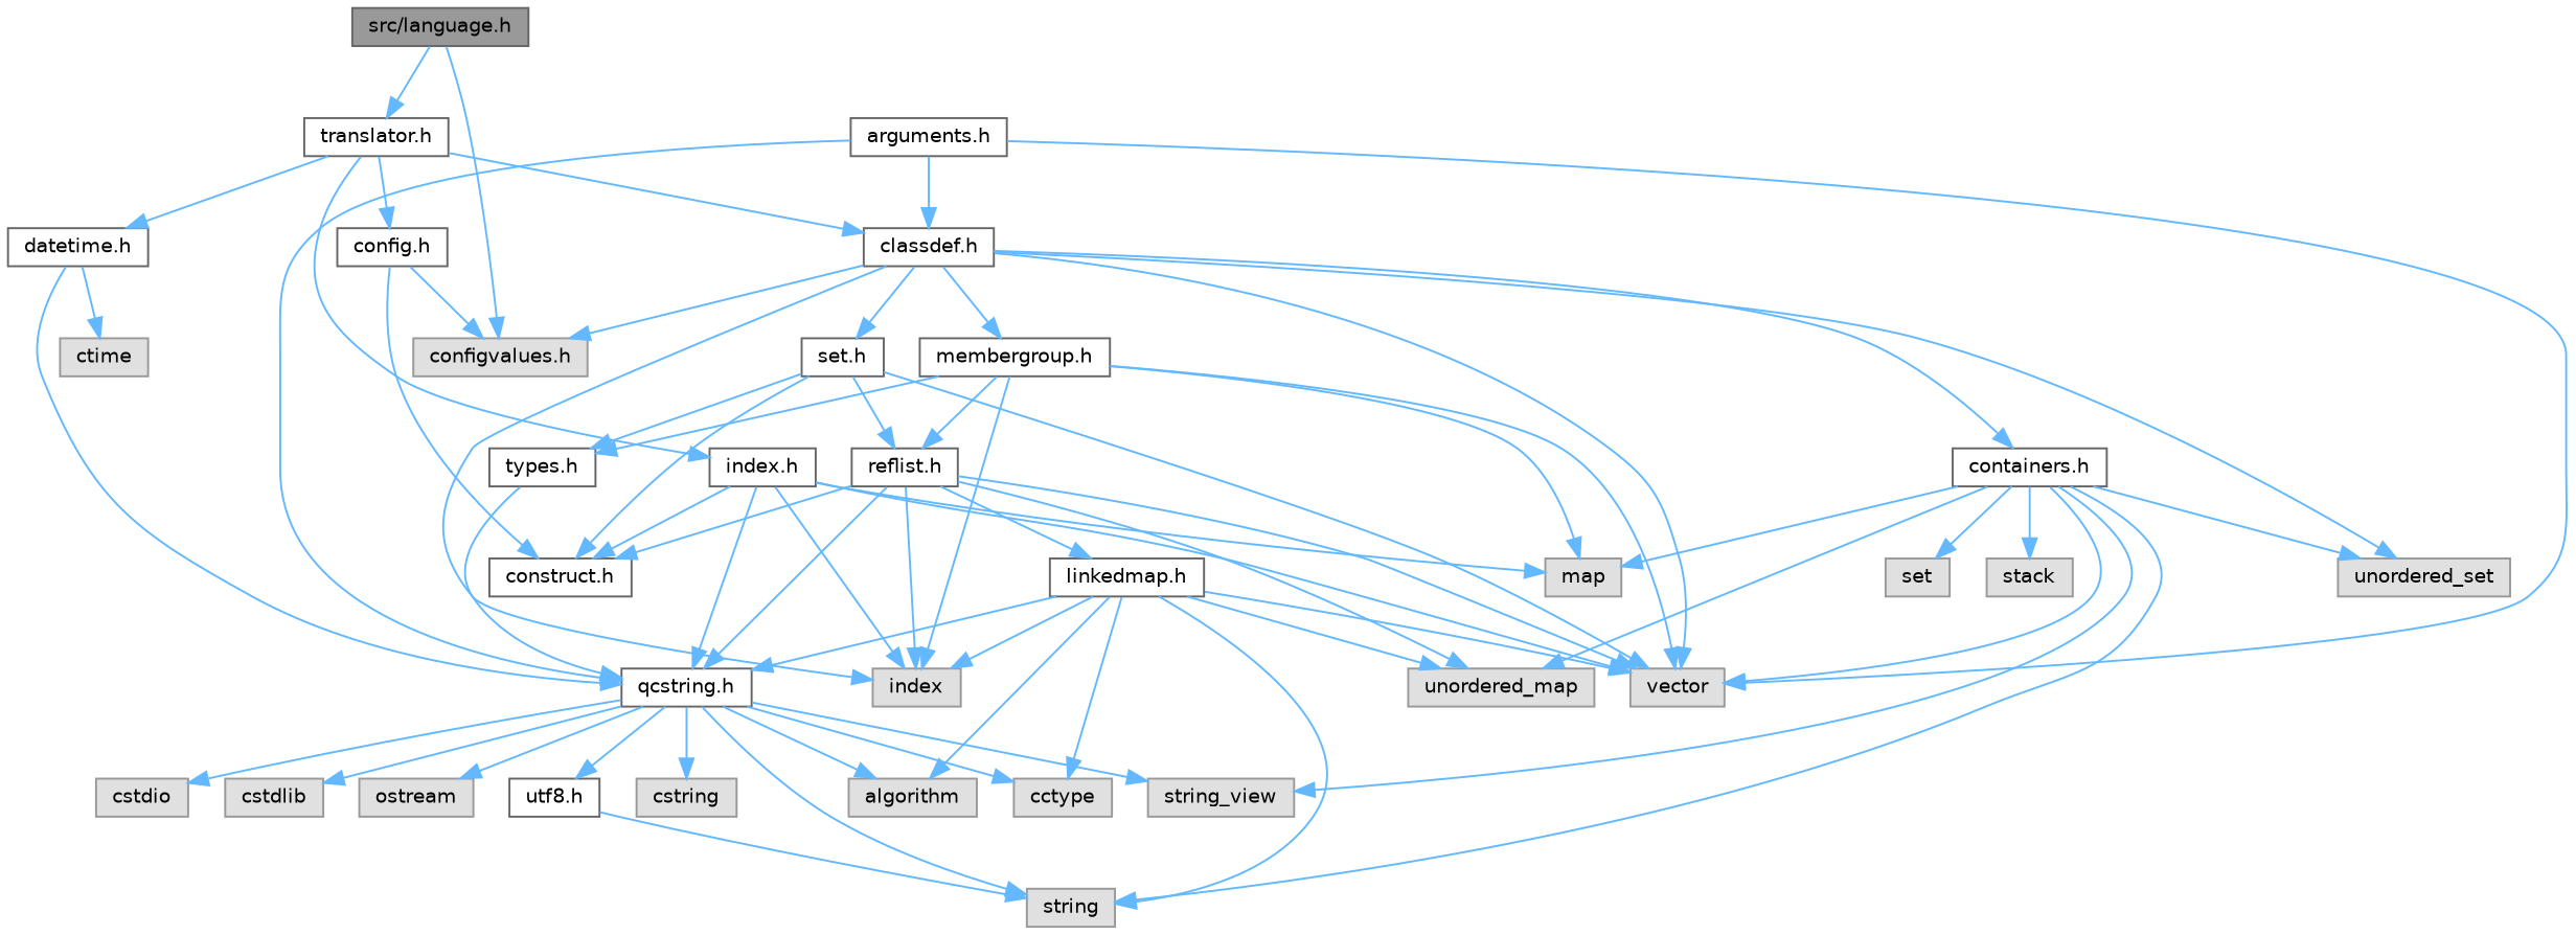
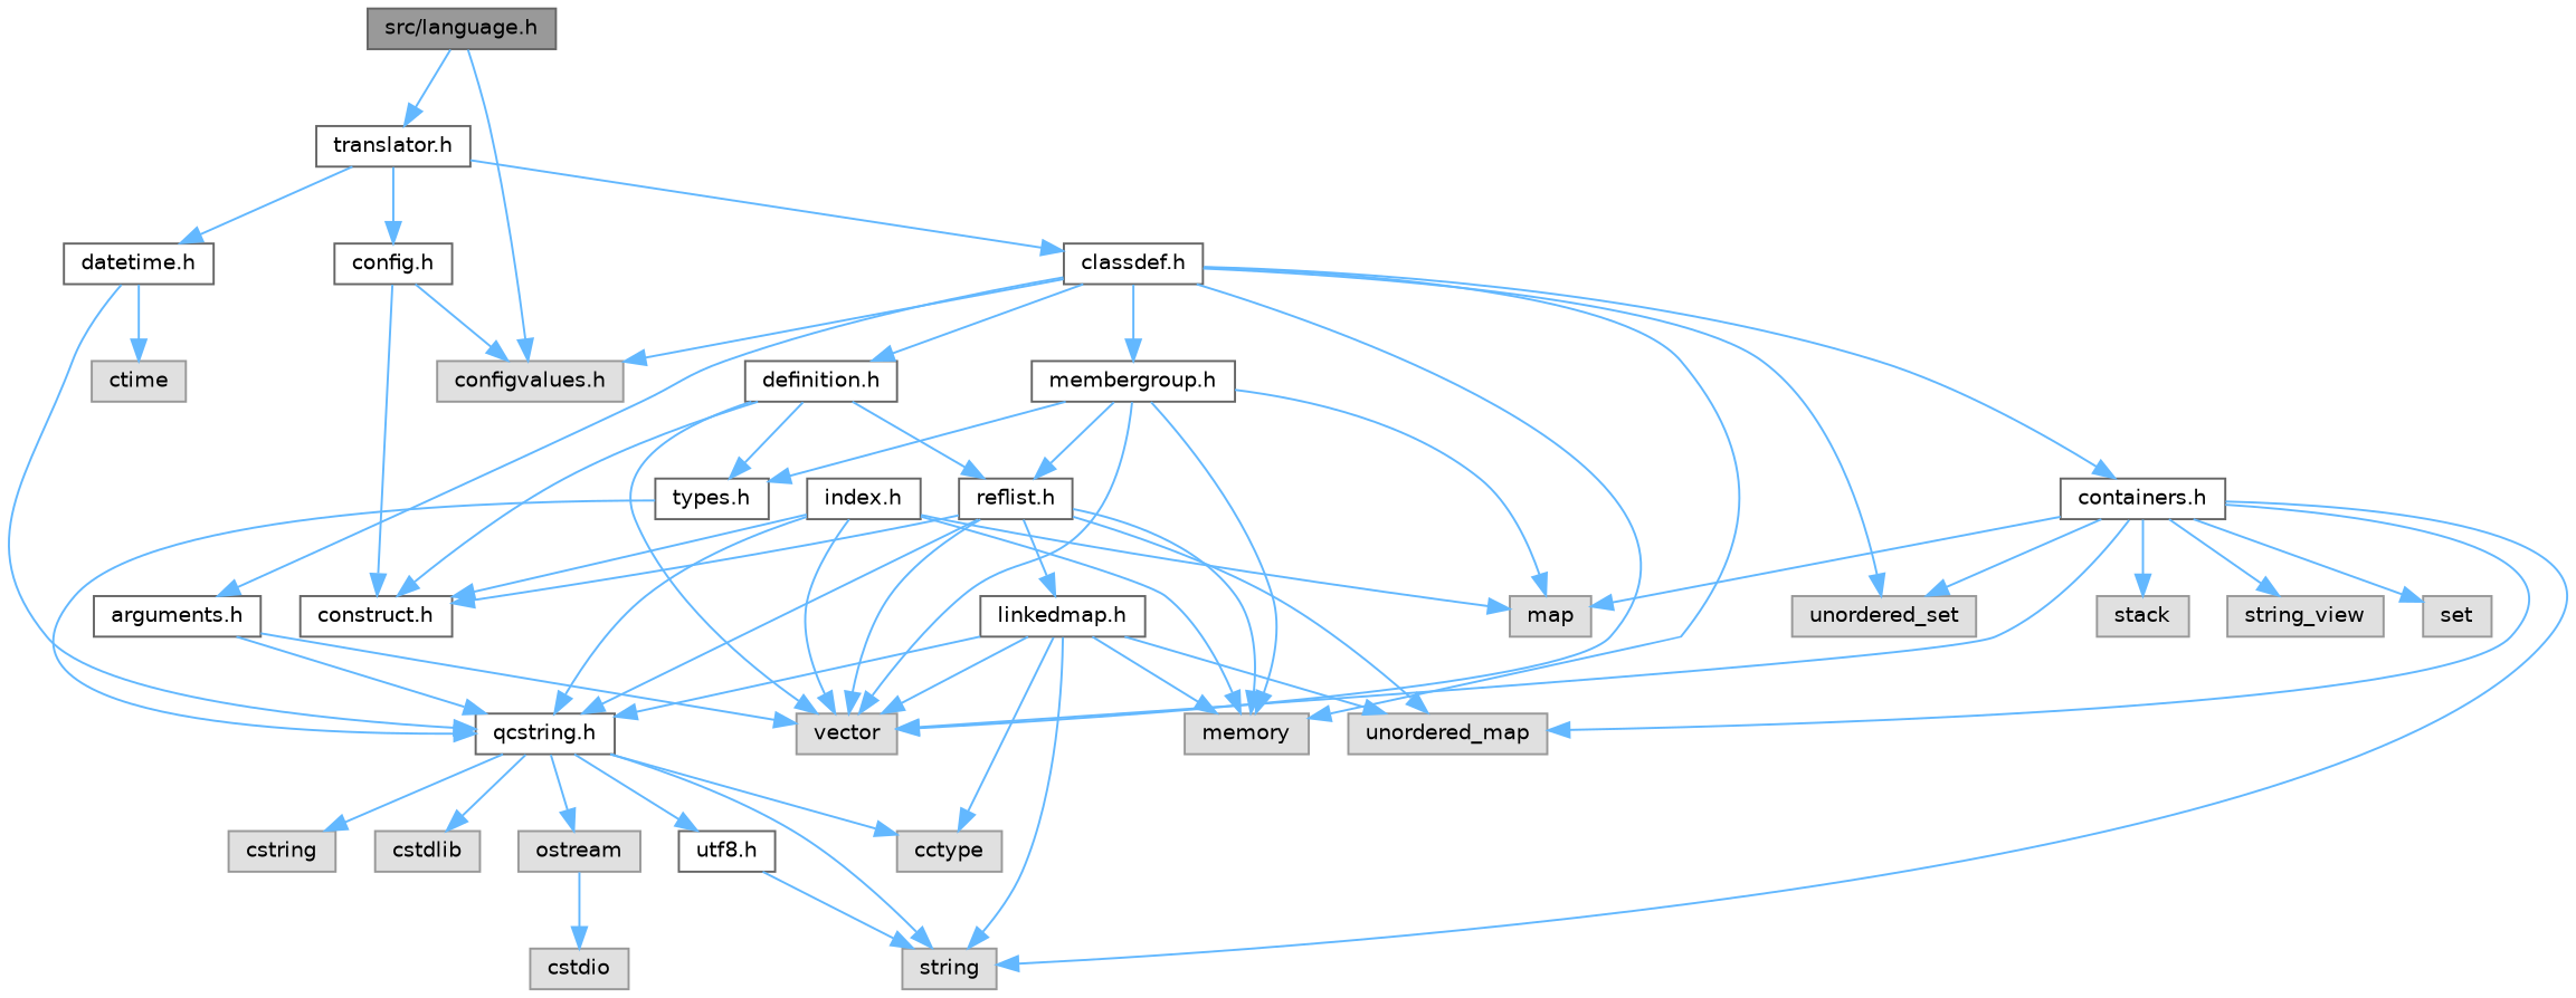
  digraph {
    node [color=grey60 fillcolor="#E0E0E0" fontname=Helvetica fontsize=10 shape=box style=filled]
    edge [color=steelblue1 fontname=Helvetica fontsize=10 labelfontname=Helvetica labelfontsize=10 style=solid]
    n1 [color=gray40 fillcolor=grey60 fontcolor=black height=0.2 label="src/language.h" width=0.4]
    n2 [color=grey40 fillcolor=white height=0.2 label="translator.h" width=0.4]
    n3 [height=0.2 label="configvalues.h" width=0.4]
    n4 [color=grey40 fillcolor=white height=0.2 label="classdef.h" width=0.4]
    n5 [color=grey40 fillcolor=white height=0.2 label="config.h" width=0.4]
    n6 [color=grey40 fillcolor=white height=0.2 label="datetime.h" width=0.4]
    n7 [color=grey40 fillcolor=white height=0.2 label="index.h" width=0.4]
-   n8 [height=0.2 label=index width=0.4]
+   n8 [height=0.2 label=memory width=0.4]
    n9 [height=0.2 label=vector width=0.4]
    n10 [height=0.2 label=unordered_set width=0.4]
    n11 [color=grey40 fillcolor=white height=0.2 label="containers.h" width=0.4]
-   n12 [color=grey40 fillcolor=white height=0.2 label="set.h" width=0.4]
+   n12 [color=grey40 fillcolor=white height=0.2 label="definition.h" width=0.4]
    n13 [color=grey40 fillcolor=white height=0.2 label="arguments.h" width=0.4]
    n14 [color=grey40 fillcolor=white height=0.2 label="membergroup.h" width=0.4]
    n15 [color=grey40 fillcolor=white height=0.2 label="construct.h" width=0.4]
    n16 [color=grey40 fillcolor=white height=0.2 label="qcstring.h" width=0.4]
    n17 [height=0.2 label=ctime width=0.4]
    n18 [height=0.2 label=map width=0.4]
    n19 [height=0.2 label=string width=0.4]
    n20 [height=0.2 label=string_view width=0.4]
    n21 [height=0.2 label=set width=0.4]
    n22 [height=0.2 label=unordered_map width=0.4]
    n23 [height=0.2 label=stack width=0.4]
    n24 [color=grey40 fillcolor=white height=0.2 label="types.h" width=0.4]
    n25 [color=grey40 fillcolor=white height=0.2 label="reflist.h" width=0.4]
    n26 [color=grey40 fillcolor=white height=0.2 label="linkedmap.h" width=0.4]
-   n27 [height=0.2 label=algorithm width=0.4]
    n28 [height=0.2 label=cctype width=0.4]
    n29 [height=0.2 label=cstring width=0.4]
    n30 [height=0.2 label=cstdio width=0.4]
    n31 [height=0.2 label=cstdlib width=0.4]
    n32 [height=0.2 label=ostream width=0.4]
    n33 [color=grey40 fillcolor=white height=0.2 label="utf8.h" width=0.4]
    n1 -> n2
    n1 -> n3
    n2 -> n4
    n2 -> n5
    n2 -> n6
-   n2 -> n7
    n4 -> n3
    n4 -> n8
    n4 -> n9
    n4 -> n10
    n4 -> n11
    n4 -> n12
-   n13 -> n4
+   n4 -> n13
    n4 -> n14
    n5 -> n3
    n5 -> n15
    n6 -> n16
    n6 -> n17
    n7 -> n8
    n7 -> n9
    n7 -> n15
    n7 -> n16
    n7 -> n18
    n11 -> n9
    n11 -> n10
    n11 -> n18
    n11 -> n19
    n11 -> n20
    n11 -> n21
    n11 -> n22
    n11 -> n23
    n12 -> n9
    n12 -> n15
    n12 -> n24
    n12 -> n25
    n13 -> n9
    n13 -> n16
    n14 -> n8
    n14 -> n9
    n14 -> n18
    n14 -> n24
    n14 -> n25
    n16 -> n19
-   n16 -> n20
-   n16 -> n27
    n16 -> n28
    n16 -> n29
-   n16 -> n30
+   n32 -> n30
    n16 -> n31
    n16 -> n32
    n16 -> n33
    n24 -> n16
    n25 -> n8
    n25 -> n9
    n25 -> n15
    n25 -> n16
    n25 -> n22
    n25 -> n26
    n26 -> n8
    n26 -> n9
    n26 -> n16
    n26 -> n19
    n26 -> n22
-   n26 -> n27
    n26 -> n28
    n33 -> n19
  }
